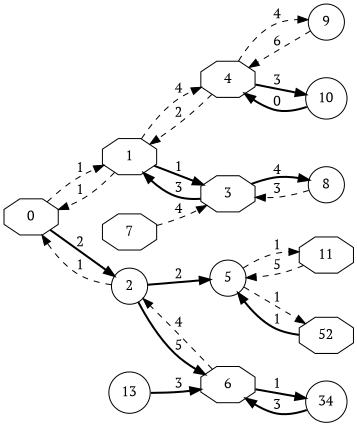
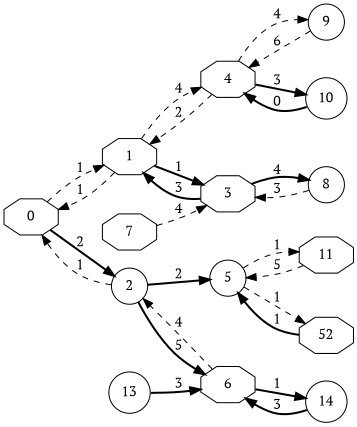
  strict digraph {
    fontname="PT Serif"
    rankdir=LR
    node [fontname="PT Serif" shape=octagon]
    edge [fontname="PT Serif" style=dashed]
    0
    1
    2 [shape=circle]
    3
    4
    5 [shape=circle]
    6
    8 [shape=circle]
    9 [shape=circle]
    10 [shape=circle]
    11
    n12 [label=52]
-   14 [shape=circle label=34]
+   14 [shape=circle]
    7
    13 [shape=circle]
    0 -> 1 [label=1]
    0 -> 2 [label=2 style=bold]
    1 -> 0 [label=1]
    1 -> 3 [label=1 style=bold]
    1 -> 4 [label=4]
    2 -> 0 [label=1]
    2 -> 5 [label=2 style=bold]
    2 -> 6 [label=5 style=bold]
    3 -> 1 [label=3 style=bold]
    3 -> 8 [label=4 style=bold]
    4 -> 1 [label=2]
    4 -> 9 [label=4]
    4 -> 10 [label=3 style=bold]
    5 -> 11 [label=1]
    5 -> n12 [label=1]
    6 -> 2 [label=4]
    6 -> 14 [label=1 style=bold]
    8 -> 3 [label=3]
    9 -> 4 [label=6]
    10 -> 4 [label=0 style=bold]
    11 -> 5 [label=5]
    n12 -> 5 [label=1 style=bold]
    14 -> 6 [label=3 style=bold]
    7 -> 3 [label=4]
    13 -> 6 [label=3 style=bold]
  }
